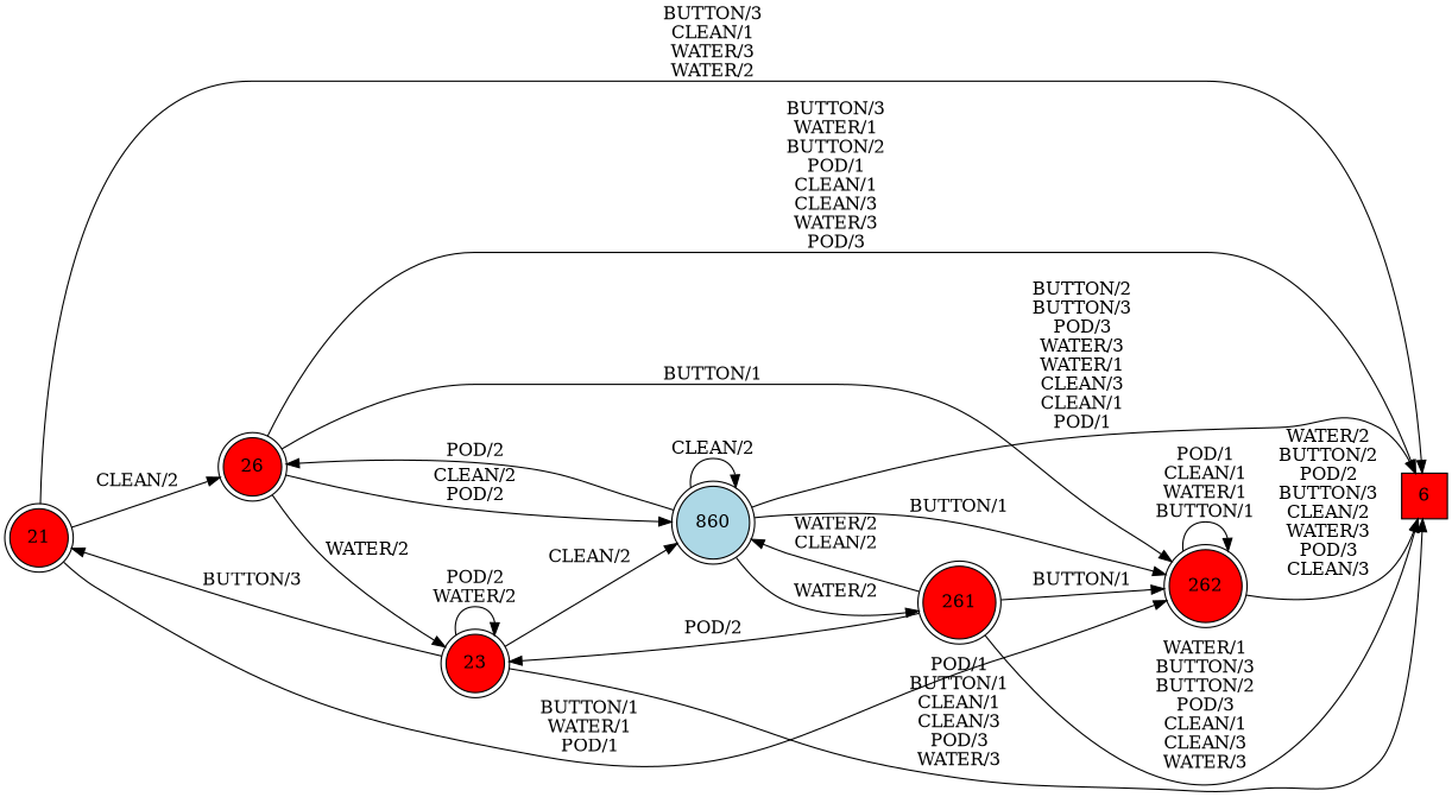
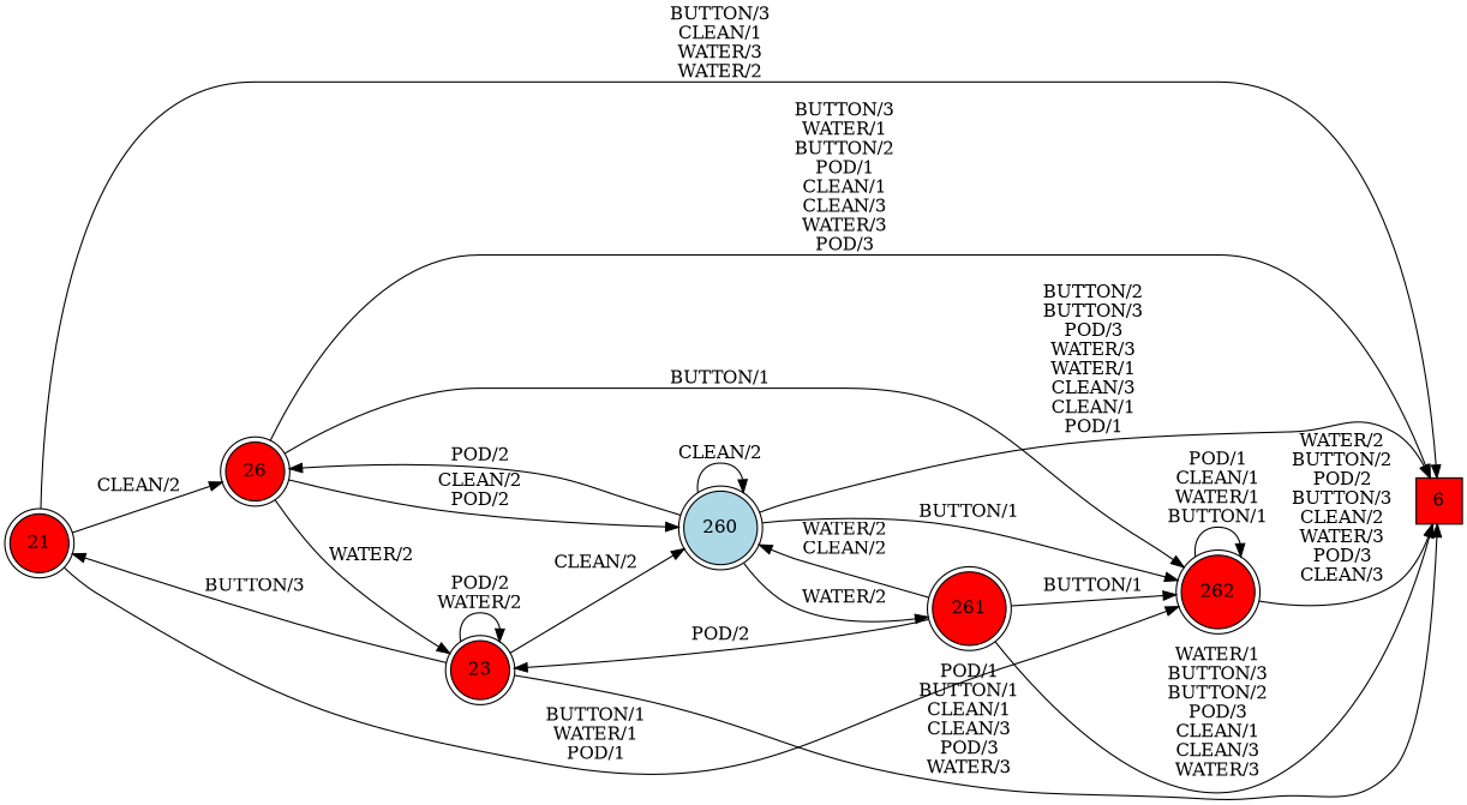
  digraph {
    rankdir=LR
    node [fillcolor=red shape=doublecircle style=filled]
    6 [shape=square]
    21
    26
    262
    23
-   260 [fillcolor=lightblue isInitial=True label=860]
+   260 [fillcolor=lightblue isInitial=True]
    261
    21 -> 6 [label="BUTTON/3\nCLEAN/1\nWATER/3\nWATER/2"]
    21 -> 26 [label="CLEAN/2"]
    21 -> 262 [label="BUTTON/1\nWATER/1\nPOD/1"]
    26 -> 6 [label="BUTTON/3\nWATER/1\nBUTTON/2\nPOD/1\nCLEAN/1\nCLEAN/3\nWATER/3\nPOD/3"]
    26 -> 262 [label="BUTTON/1"]
    26 -> 23 [label="WATER/2"]
    26 -> 260 [label="CLEAN/2\nPOD/2"]
    262 -> 6 [label="WATER/2\nBUTTON/2\nPOD/2\nBUTTON/3\nCLEAN/2\nWATER/3\nPOD/3\nCLEAN/3"]
    262 -> 262 [label="POD/1\nCLEAN/1\nWATER/1\nBUTTON/1"]
    23 -> 6 [label="POD/1\nBUTTON/1\nCLEAN/1\nCLEAN/3\nPOD/3\nWATER/3"]
    23 -> 21 [label="BUTTON/3"]
    23 -> 23 [label="POD/2\nWATER/2"]
    23 -> 260 [label="CLEAN/2"]
    260 -> 6 [label="BUTTON/2\nBUTTON/3\nPOD/3\nWATER/3\nWATER/1\nCLEAN/3\nCLEAN/1\nPOD/1"]
    260 -> 26 [label="POD/2"]
    260 -> 262 [label="BUTTON/1"]
    260 -> 260 [label="CLEAN/2"]
    260 -> 261 [label="WATER/2"]
    261 -> 6 [label="WATER/1\nBUTTON/3\nBUTTON/2\nPOD/3\nCLEAN/1\nCLEAN/3\nWATER/3"]
    261 -> 262 [label="BUTTON/1"]
    261 -> 23 [label="POD/2"]
    261 -> 260 [label="WATER/2\nCLEAN/2"]
  }
